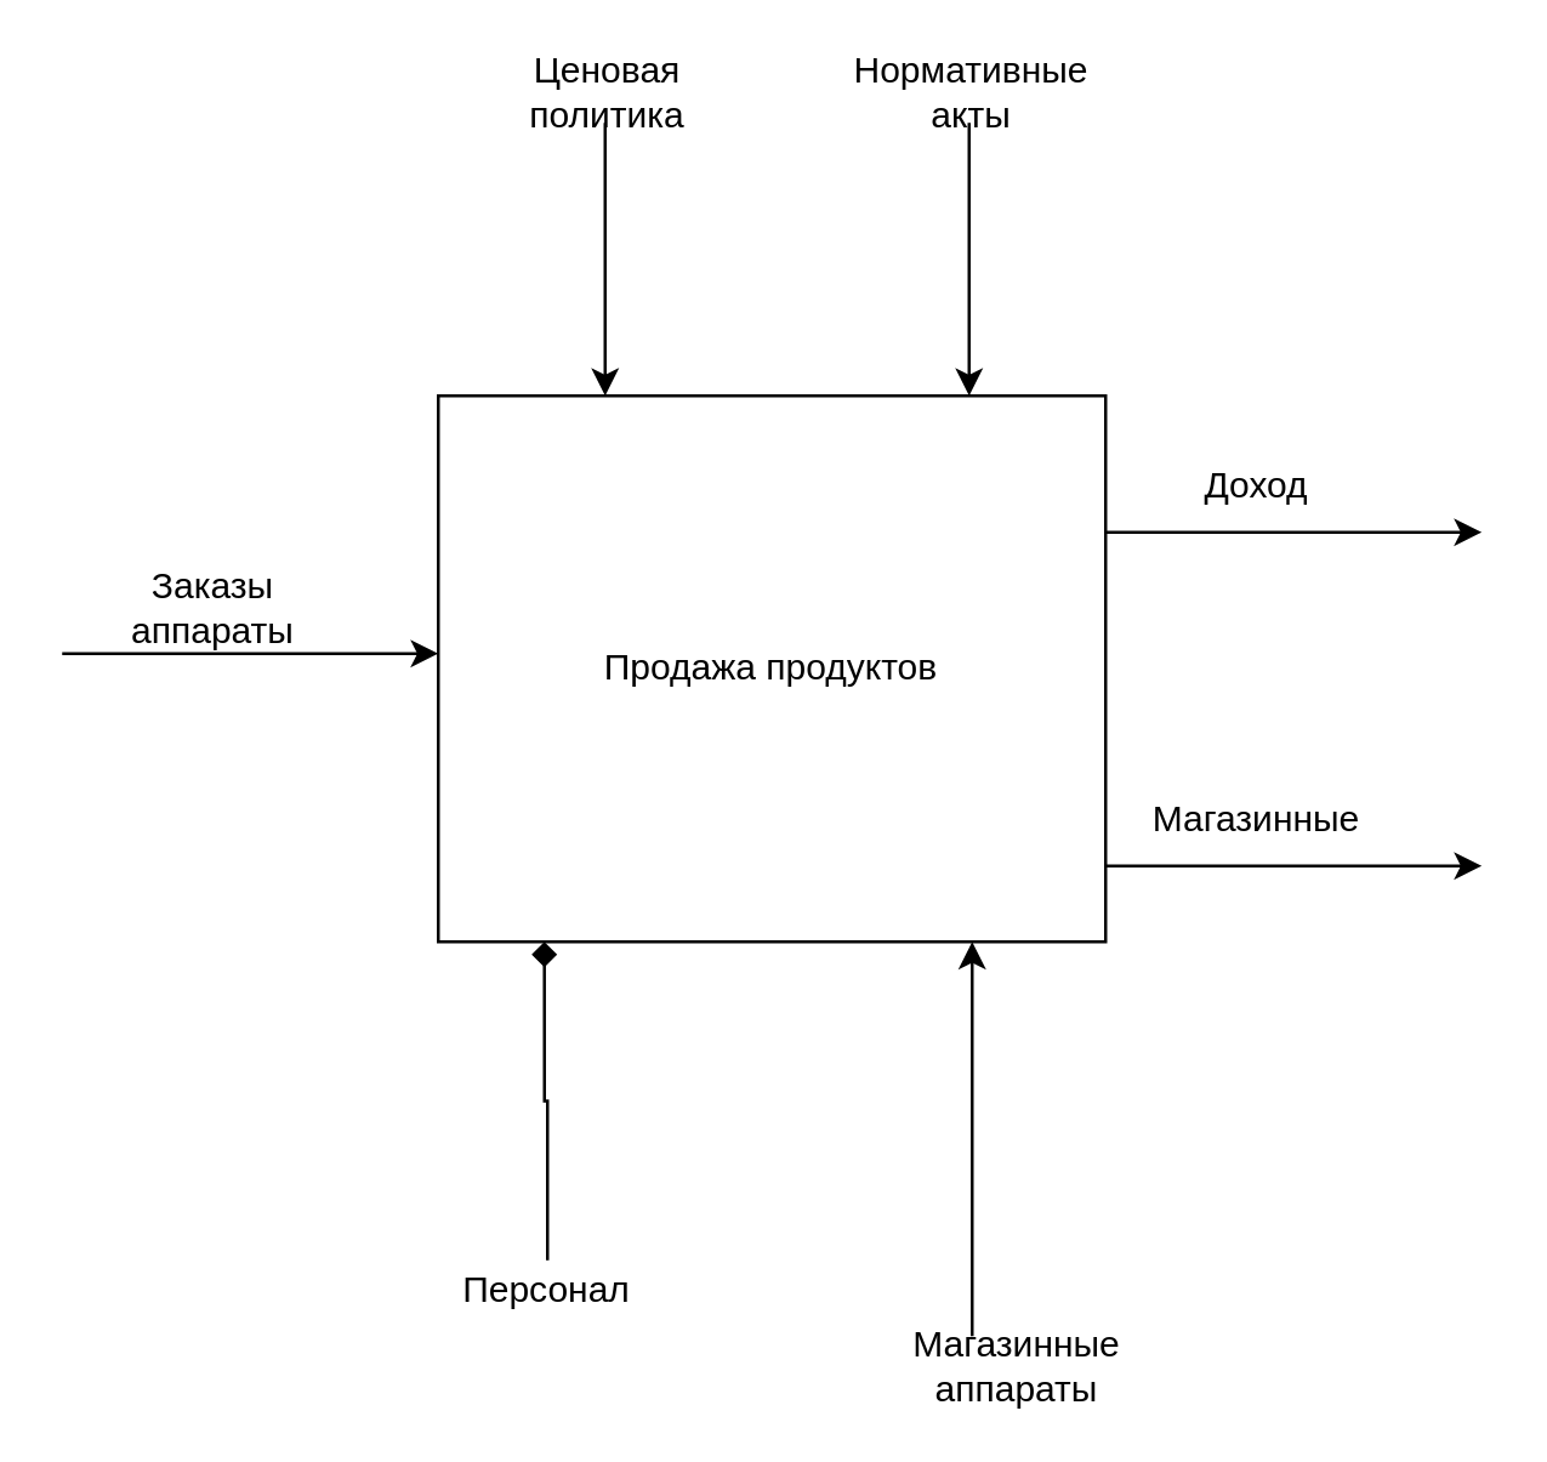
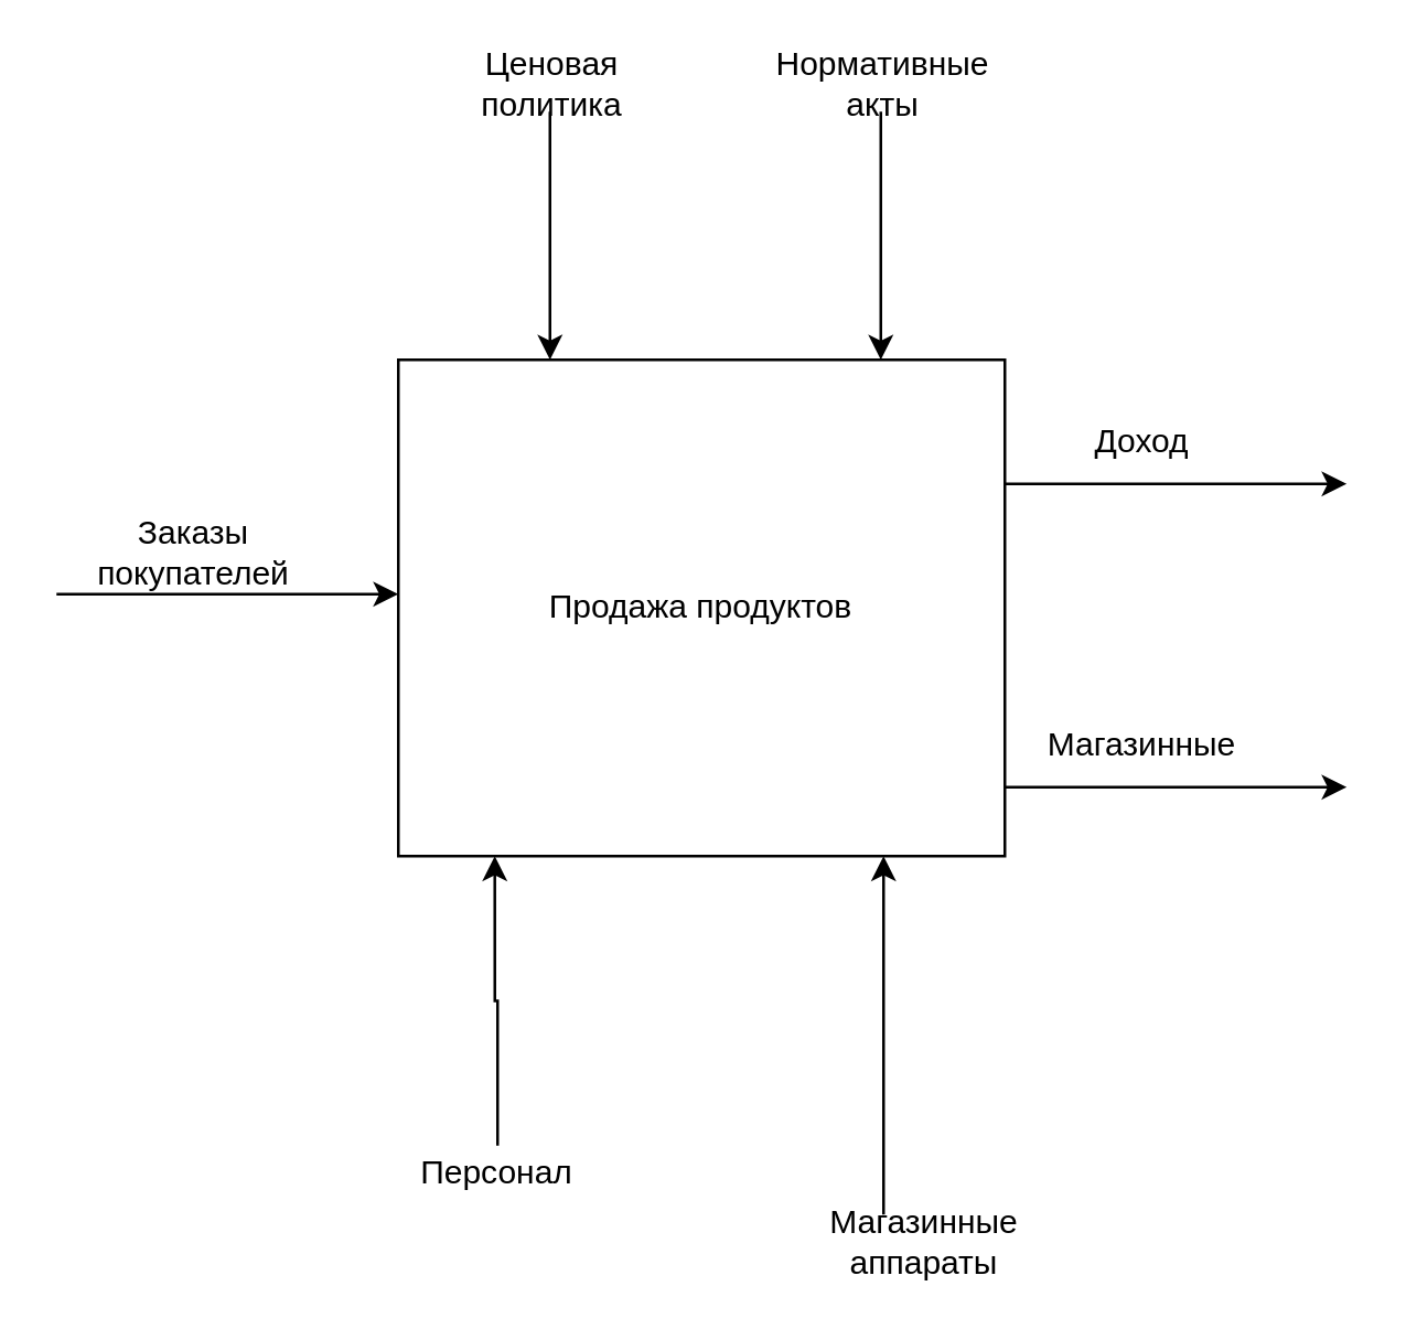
  <mxCell id="0" />
  <mxCell id="1" parent="0" />
  <mxCell id="2" value="Продажа продуктов" style="rounded=0;whiteSpace=wrap;html=1;fillColor=none;" vertex="1" parent="1"><mxGeometry x="144" y="130" width="220" height="180" as="geometry" /></mxCell>
  <mxCell id="3" value="" style="endArrow=classic;html=1;entryX=0;entryY=0.25;entryDx=0;entryDy=0;" edge="1" parent="1"><mxGeometry width="50" height="50" relative="1" as="geometry"><mxPoint x="20" y="215" as="sourcePoint" /><mxPoint x="144" y="215" as="targetPoint" /></mxGeometry></mxCell>
- <mxCell id="4" value="Заказы аппараты" style="text;html=1;strokeColor=none;fillColor=none;align=center;verticalAlign=middle;whiteSpace=wrap;rounded=0;" vertex="1" parent="1"><mxGeometry x="30" y="190" width="80" height="20" as="geometry" /></mxCell>
+ <mxCell id="4" value="Заказы покупателей" style="text;html=1;strokeColor=none;fillColor=none;align=center;verticalAlign=middle;whiteSpace=wrap;rounded=0;" vertex="1" parent="1"><mxGeometry x="30" y="190" width="80" height="20" as="geometry" /></mxCell>
  <mxCell id="5" value="" style="endArrow=classic;html=1;entryX=0;entryY=0.25;entryDx=0;entryDy=0;" edge="1" parent="1"><mxGeometry width="50" height="50" relative="1" as="geometry"><mxPoint x="364" y="175" as="sourcePoint" /><mxPoint x="488" y="175" as="targetPoint" /></mxGeometry></mxCell>
  <mxCell id="6" value="Доход" style="text;html=1;strokeColor=none;fillColor=none;align=center;verticalAlign=middle;whiteSpace=wrap;rounded=0;" vertex="1" parent="1"><mxGeometry x="374" y="150" width="80" height="20" as="geometry" /></mxCell>
  <mxCell id="7" value="" style="endArrow=classic;html=1;entryX=0;entryY=0.25;entryDx=0;entryDy=0;" edge="1" parent="1"><mxGeometry width="50" height="50" relative="1" as="geometry"><mxPoint x="364" y="285" as="sourcePoint" /><mxPoint x="488" y="285" as="targetPoint" /></mxGeometry></mxCell>
  <mxCell id="8" value="Магазинные" style="text;html=1;strokeColor=none;fillColor=none;align=center;verticalAlign=middle;whiteSpace=wrap;rounded=0;" vertex="1" parent="1"><mxGeometry x="374" y="260" width="80" height="20" as="geometry" /></mxCell>
  <mxCell id="9" value="" style="endArrow=classic;html=1;entryX=0.25;entryY=0;entryDx=0;entryDy=0;" edge="1" parent="1" target="2"><mxGeometry width="50" height="50" relative="1" as="geometry"><mxPoint x="199" y="40" as="sourcePoint" /><mxPoint x="230" y="50" as="targetPoint" /></mxGeometry></mxCell>
  <mxCell id="10" value="Ценовая политика" style="text;html=1;strokeColor=none;fillColor=none;align=center;verticalAlign=middle;whiteSpace=wrap;rounded=0;" vertex="1" parent="1"><mxGeometry x="180" y="20" width="40" height="20" as="geometry" /></mxCell>
  <mxCell id="11" value="" style="endArrow=classic;html=1;entryX=0.25;entryY=0;entryDx=0;entryDy=0;" edge="1" parent="1"><mxGeometry width="50" height="50" relative="1" as="geometry"><mxPoint x="319" y="40" as="sourcePoint" /><mxPoint x="319" y="130" as="targetPoint" /></mxGeometry></mxCell>
  <mxCell id="12" value="Нормативные акты" style="text;html=1;strokeColor=none;fillColor=none;align=center;verticalAlign=middle;whiteSpace=wrap;rounded=0;" vertex="1" parent="1"><mxGeometry x="300" y="20" width="40" height="20" as="geometry" /></mxCell>
- <mxCell id="13" style="edgeStyle=orthogonalEdgeStyle;rounded=0;orthogonalLoop=1;jettySize=auto;html=1;entryX=0.159;entryY=1;entryDx=0;entryDy=0;entryPerimeter=0;endArrow=diamond;" edge="1" parent="1" source="14" target="2"><mxGeometry relative="1" as="geometry" /></mxCell>
+ <mxCell id="13" style="edgeStyle=orthogonalEdgeStyle;rounded=0;orthogonalLoop=1;jettySize=auto;html=1;entryX=0.159;entryY=1;entryDx=0;entryDy=0;entryPerimeter=0;" edge="1" parent="1" source="14" target="2"><mxGeometry relative="1" as="geometry" /></mxCell>
  <mxCell id="14" value="Персонал" style="text;html=1;strokeColor=none;fillColor=none;align=center;verticalAlign=middle;whiteSpace=wrap;rounded=0;" vertex="1" parent="1"><mxGeometry x="150" y="415" width="60" height="20" as="geometry" /></mxCell>
  <mxCell id="15" style="edgeStyle=orthogonalEdgeStyle;rounded=0;orthogonalLoop=1;jettySize=auto;html=1;" edge="1" parent="1" source="16"><mxGeometry relative="1" as="geometry"><mxPoint x="320" y="310" as="targetPoint" /><Array as="points"><mxPoint x="320" y="310" /></Array></mxGeometry></mxCell>
  <mxCell id="16" value="Магазинные аппараты" style="text;html=1;strokeColor=none;fillColor=none;align=center;verticalAlign=middle;whiteSpace=wrap;rounded=0;" vertex="1" parent="1"><mxGeometry x="305" y="440" width="60" height="20" as="geometry" /></mxCell>
